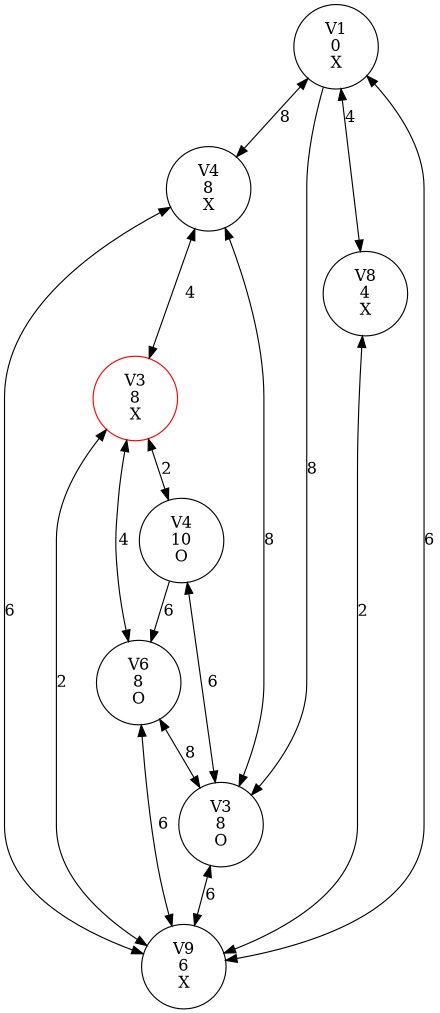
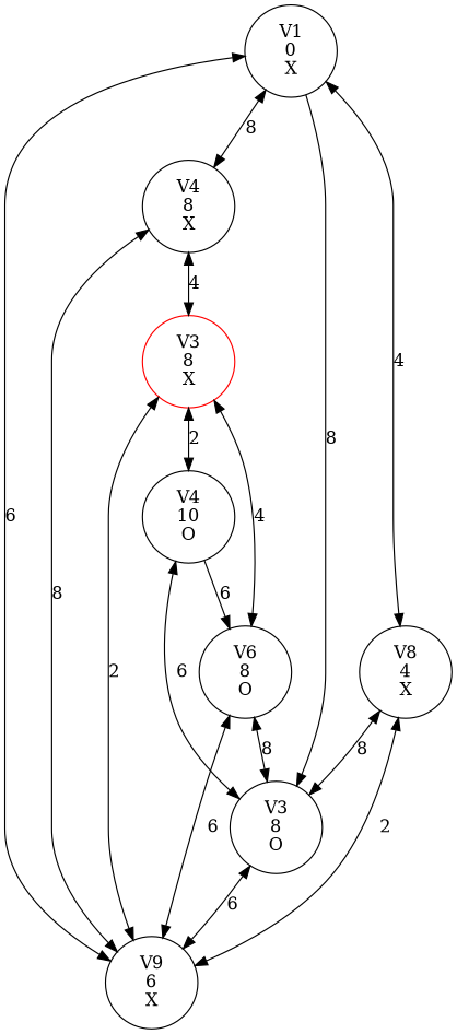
  digraph {
    node [shape=circle]
    edge [dir=both]
    n1 [label="V1\n0\nX"]
    n2 [label="V4\n8\nX"]
    n3 [label="V3\n8\nO"]
    n4 [label="V8\n4\nX"]
    n5 [label="V9\n6\nX"]
    n6 [color=Red label="V3\n8\nX"]
    n7 [label="V4\n10\nO"]
    n8 [label="V6\n8\nO"]
    n1 -> n2 [label=8]
    n1 -> n3 [label=8 dir=""]
    n1 -> n4 [label=4]
    n1 -> n5 [label=6]
-   n2 -> n3 [label=8]
-   n2 -> n5 [label=6]
+   n4 -> n3 [label=8]
+   n2 -> n5 [label=8]
    n2 -> n6 [label=4]
    n3 -> n5 [label=6]
    n4 -> n5 [label=2]
    n6 -> n5 [label=2]
    n6 -> n7 [label=2]
    n6 -> n8 [label=4]
    n7 -> n3 [label=6]
    n7 -> n8 [label=6 dir=""]
    n8 -> n3 [label=8]
    n8 -> n5 [label=6]
  }
